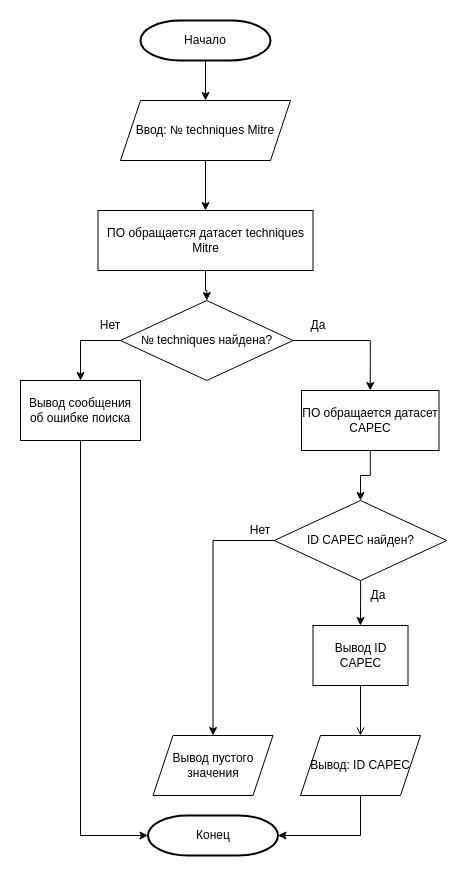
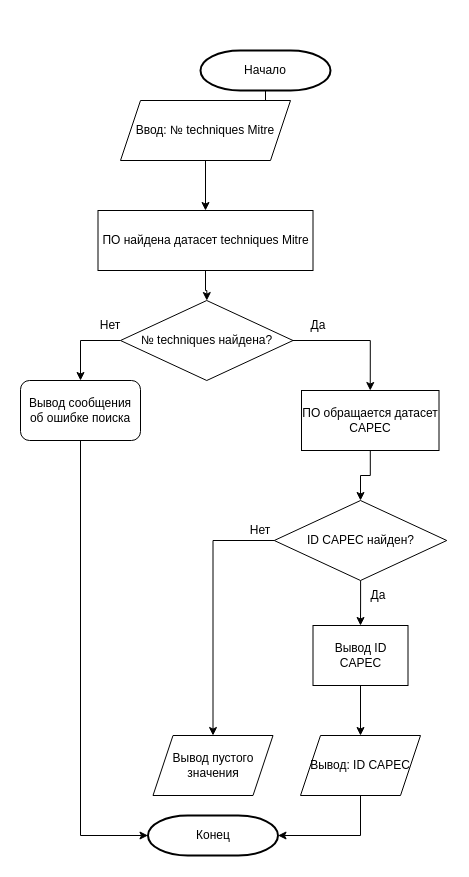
  <mxCell id="0" />
  <mxCell id="1" parent="0" />
  <mxCell id="2" value="" style="edgeStyle=orthogonalEdgeStyle;rounded=0;orthogonalLoop=1;jettySize=auto;html=1;" parent="1" source="3" target="6" edge="1"><mxGeometry relative="1" as="geometry" /></mxCell>
- <mxCell id="3" value="Начало" style="strokeWidth=2;html=1;shape=mxgraph.flowchart.terminator;whiteSpace=wrap;" parent="1" vertex="1"><mxGeometry x="140" y="20" width="130" height="40" as="geometry" /></mxCell>
+ <mxCell id="3" value="Начало" style="strokeWidth=2;html=1;shape=mxgraph.flowchart.terminator;whiteSpace=wrap;" parent="1" vertex="1"><mxGeometry x="200" y="50" width="130" height="40" as="geometry" /></mxCell>
  <mxCell id="4" value="Конец" style="strokeWidth=2;html=1;shape=mxgraph.flowchart.terminator;whiteSpace=wrap;" parent="1" vertex="1"><mxGeometry x="147.5" y="815" width="130" height="40" as="geometry" /></mxCell>
  <mxCell id="5" value="" style="edgeStyle=orthogonalEdgeStyle;rounded=0;orthogonalLoop=1;jettySize=auto;html=1;" parent="1" source="6" target="9" edge="1"><mxGeometry relative="1" as="geometry" /></mxCell>
  <mxCell id="6" value="Ввод: № techniques Mitre" style="shape=parallelogram;perimeter=parallelogramPerimeter;whiteSpace=wrap;html=1;fixedSize=1;" parent="1" vertex="1"><mxGeometry x="120" y="100" width="170" height="60" as="geometry" /></mxCell>
  <mxCell id="7" value="Вывод пустого значения" style="shape=parallelogram;perimeter=parallelogramPerimeter;whiteSpace=wrap;html=1;fixedSize=1;" parent="1" vertex="1"><mxGeometry x="152.5" y="735" width="120" height="60" as="geometry" /></mxCell>
  <mxCell id="8" value="" style="edgeStyle=orthogonalEdgeStyle;rounded=0;orthogonalLoop=1;jettySize=auto;html=1;" parent="1" source="9" target="12" edge="1"><mxGeometry relative="1" as="geometry" /></mxCell>
- <mxCell id="9" value="ПО обращается датасет techniques Mitre" style="rounded=0;whiteSpace=wrap;html=1;" parent="1" vertex="1"><mxGeometry x="97.5" y="210" width="215" height="60" as="geometry" /></mxCell>
+ <mxCell id="9" value="ПО найдена датасет techniques Mitre" style="rounded=0;whiteSpace=wrap;html=1;" parent="1" vertex="1"><mxGeometry x="97.5" y="210" width="215" height="60" as="geometry" /></mxCell>
  <mxCell id="10" style="edgeStyle=orthogonalEdgeStyle;rounded=0;orthogonalLoop=1;jettySize=auto;html=1;exitX=0;exitY=0.5;exitDx=0;exitDy=0;entryX=0.5;entryY=0;entryDx=0;entryDy=0;" parent="1" source="12" target="13" edge="1"><mxGeometry relative="1" as="geometry" /></mxCell>
  <mxCell id="11" style="edgeStyle=orthogonalEdgeStyle;rounded=0;orthogonalLoop=1;jettySize=auto;html=1;exitX=1;exitY=0.5;exitDx=0;exitDy=0;entryX=0.5;entryY=0;entryDx=0;entryDy=0;" edge="1" parent="1" source="12" target="20"><mxGeometry relative="1" as="geometry" /></mxCell>
  <mxCell id="12" value="№ techniques&amp;nbsp;найдена?" style="rhombus;whiteSpace=wrap;html=1;" parent="1" vertex="1"><mxGeometry x="120" y="300" width="172.5" height="80" as="geometry" /></mxCell>
- <mxCell id="13" value="Вывод сообщения об ошибке поиска" style="rounded=0;whiteSpace=wrap;html=1;" parent="1" vertex="1"><mxGeometry x="20" y="380" width="120" height="60" as="geometry" /></mxCell>
- <mxCell id="14" value="" style="edgeStyle=orthogonalEdgeStyle;rounded=0;orthogonalLoop=1;jettySize=auto;html=1;endArrow=open;" parent="1" source="15" target="24" edge="1"><mxGeometry relative="1" as="geometry" /></mxCell>
+ <mxCell id="13" value="Вывод сообщения об ошибке поиска" style="whiteSpace=wrap;html=1;rounded=1;" parent="1" vertex="1"><mxGeometry x="20" y="380" width="120" height="60" as="geometry" /></mxCell>
+ <mxCell id="14" value="" style="edgeStyle=orthogonalEdgeStyle;rounded=0;orthogonalLoop=1;jettySize=auto;html=1;" parent="1" source="15" target="24" edge="1"><mxGeometry relative="1" as="geometry" /></mxCell>
  <mxCell id="15" value="Вывод ID CAPEC" style="rounded=0;whiteSpace=wrap;html=1;" parent="1" vertex="1"><mxGeometry x="312.5" y="625" width="95" height="60" as="geometry" /></mxCell>
  <mxCell id="16" value="Нет" style="text;html=1;align=center;verticalAlign=middle;whiteSpace=wrap;rounded=0;" parent="1" vertex="1"><mxGeometry x="80" y="310" width="60" height="30" as="geometry" /></mxCell>
  <mxCell id="17" value="Да" style="text;html=1;align=center;verticalAlign=middle;whiteSpace=wrap;rounded=0;" parent="1" vertex="1"><mxGeometry x="287.5" y="310" width="60" height="30" as="geometry" /></mxCell>
  <mxCell id="18" style="edgeStyle=orthogonalEdgeStyle;rounded=0;orthogonalLoop=1;jettySize=auto;html=1;exitX=0.5;exitY=1;exitDx=0;exitDy=0;entryX=0;entryY=0.5;entryDx=0;entryDy=0;entryPerimeter=0;" parent="1" source="13" target="4" edge="1"><mxGeometry relative="1" as="geometry" /></mxCell>
  <mxCell id="19" style="edgeStyle=orthogonalEdgeStyle;rounded=0;orthogonalLoop=1;jettySize=auto;html=1;entryX=0.5;entryY=0;entryDx=0;entryDy=0;" edge="1" parent="1" source="20" target="23"><mxGeometry relative="1" as="geometry" /></mxCell>
  <mxCell id="20" value="ПО обращается датасет CAPEC" style="rounded=0;whiteSpace=wrap;html=1;" parent="1" vertex="1"><mxGeometry x="301" y="390" width="137.5" height="60" as="geometry" /></mxCell>
  <mxCell id="21" value="" style="edgeStyle=orthogonalEdgeStyle;rounded=0;orthogonalLoop=1;jettySize=auto;html=1;" parent="1" source="23" target="15" edge="1"><mxGeometry relative="1" as="geometry" /></mxCell>
  <mxCell id="22" style="edgeStyle=orthogonalEdgeStyle;rounded=0;orthogonalLoop=1;jettySize=auto;html=1;exitX=0;exitY=0.5;exitDx=0;exitDy=0;entryX=0.5;entryY=0;entryDx=0;entryDy=0;" parent="1" source="23" target="7" edge="1"><mxGeometry relative="1" as="geometry" /></mxCell>
  <mxCell id="23" value="ID CAPEC найден?" style="rhombus;whiteSpace=wrap;html=1;" parent="1" vertex="1"><mxGeometry x="273.75" y="500" width="172.5" height="80" as="geometry" /></mxCell>
  <mxCell id="24" value="Вывод: ID CAPEC" style="shape=parallelogram;perimeter=parallelogramPerimeter;whiteSpace=wrap;html=1;fixedSize=1;" parent="1" vertex="1"><mxGeometry x="300" y="735" width="120" height="60" as="geometry" /></mxCell>
  <mxCell id="25" style="edgeStyle=orthogonalEdgeStyle;rounded=0;orthogonalLoop=1;jettySize=auto;html=1;entryX=1;entryY=0.5;entryDx=0;entryDy=0;entryPerimeter=0;" parent="1" source="24" target="4" edge="1"><mxGeometry relative="1" as="geometry"><Array as="points"><mxPoint x="360" y="835" /></Array></mxGeometry></mxCell>
  <mxCell id="26" value="Да" style="text;html=1;align=center;verticalAlign=middle;whiteSpace=wrap;rounded=0;" parent="1" vertex="1"><mxGeometry x="347.5" y="580" width="60" height="30" as="geometry" /></mxCell>
  <mxCell id="27" value="Нет" style="text;html=1;align=center;verticalAlign=middle;whiteSpace=wrap;rounded=0;" parent="1" vertex="1"><mxGeometry x="230" y="515" width="60" height="30" as="geometry" /></mxCell>
